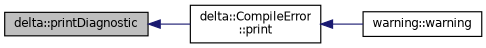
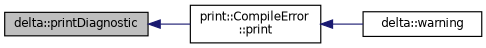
  digraph {
    rankdir=LR
    node [color=black fillcolor=white fontname=Helvetica fontsize=10 shape=record style=filled]
    edge [color=midnightblue dir=back fontname=Helvetica fontsize=10 labelfontname=Helvetica labelfontsize=10 style=solid]
    n1 [fillcolor=grey75 fontcolor=black height=0.2 label="delta::printDiagnostic" width=0.4]
-   n2 [height=0.2 label="delta::CompileError\l::print" width=0.4]
-   n3 [height=0.2 label="warning::warning" width=0.4]
+   n2 [height=0.2 label="print::CompileError\l::print" width=0.4]
+   n3 [height=0.2 label="delta::warning" width=0.4]
    n1 -> n2
    n2 -> n3
  }
